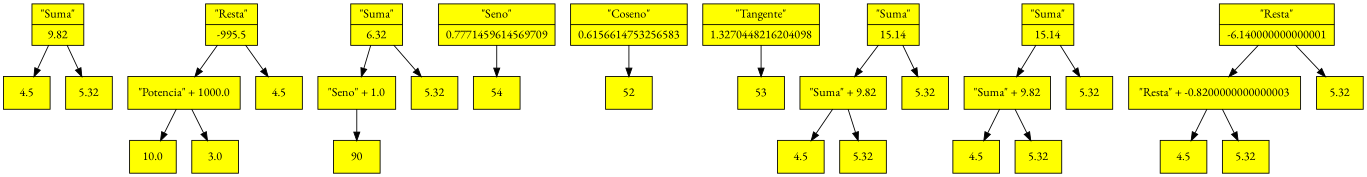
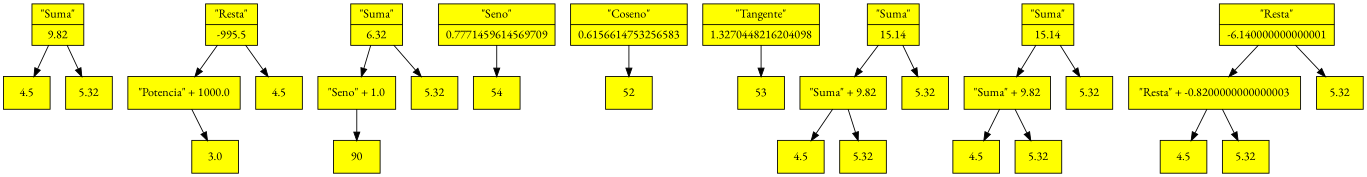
  digraph {
    fontname="EB Garamond"
    node [fillcolor=yellow fontname="EB Garamond" shape=record style=filled]
    edge [fontname="EB Garamond"]
    n1 [height=0.65278 label="{\"Suma\"|{9.82}}" width=0.83333]
    n2 [height=0.51389 label=4.5 width=0.75]
    n3 [height=0.51389 label=5.32 width=0.75]
    n4 [height=0.51389 label="\"Potencia\" + 1000.0" width=1.8056]
-   n5 [height=0.51389 label=10.0 width=0.75]
    n6 [height=0.51389 label=3.0 width=0.75]
    n7 [height=0.65278 label="{\"Resta\"|{-995.5}}" width=0.83333]
    n8 [height=0.51389 label=4.5 width=0.75]
    n9 [height=0.51389 label="\"Seno\" + 1.0" width=1.25]
    n10 [height=0.51389 label=90 width=0.75]
    n11 [height=0.65278 label="{\"Suma\"|{6.32}}" width=0.83333]
    n12 [height=0.51389 label=5.32 width=0.75]
    n13 [height=0.65278 label="{\"Seno\"|{0.7771459614569709}}" width=1.875]
    n14 [height=0.51389 label=54 width=0.75]
    n15 [height=0.65278 label="{\"Coseno\"|{0.6156614753256583}}" width=1.875]
    n16 [height=0.51389 label=52 width=0.75]
    n17 [height=0.65278 label="{\"Tangente\"|{1.3270448216204098}}" width=1.875]
    n18 [height=0.51389 label=53 width=0.75]
    n19 [height=0.51389 label="\"Suma\" + 9.82" width=1.3889]
    n20 [height=0.51389 label=4.5 width=0.75]
    n21 [height=0.51389 label=5.32 width=0.75]
    n22 [height=0.65278 label="{\"Suma\"|{15.14}}" width=0.83333]
    n23 [height=0.51389 label=5.32 width=0.75]
    n24 [height=0.51389 label="\"Suma\" + 9.82" width=1.3889]
    n25 [height=0.51389 label=4.5 width=0.75]
    n26 [height=0.51389 label=5.32 width=0.75]
    n27 [height=0.65278 label="{\"Suma\"|{15.14}}" width=0.83333]
    n28 [height=0.51389 label=5.32 width=0.75]
    n29 [height=0.51389 label="\"Resta\" + -0.8200000000000003" width=2.7639]
    n30 [height=0.51389 label=4.5 width=0.75]
    n31 [height=0.51389 label=5.32 width=0.75]
    n32 [height=0.65278 label="{\"Resta\"|{-6.140000000000001}}" width=1.8472]
    n33 [height=0.51389 label=5.32 width=0.75]
    n1 -> n2
    n1 -> n3
-   n4 -> n5
    n4 -> n6
    n7 -> n4
    n7 -> n8
    n9 -> n10
    n11 -> n9
    n11 -> n12
    n13 -> n14
    n15 -> n16
    n17 -> n18
    n19 -> n20
    n19 -> n21
    n22 -> n19
    n22 -> n23
    n24 -> n25
    n24 -> n26
    n27 -> n24
    n27 -> n28
    n29 -> n30
    n29 -> n31
    n32 -> n29
    n32 -> n33
  }
